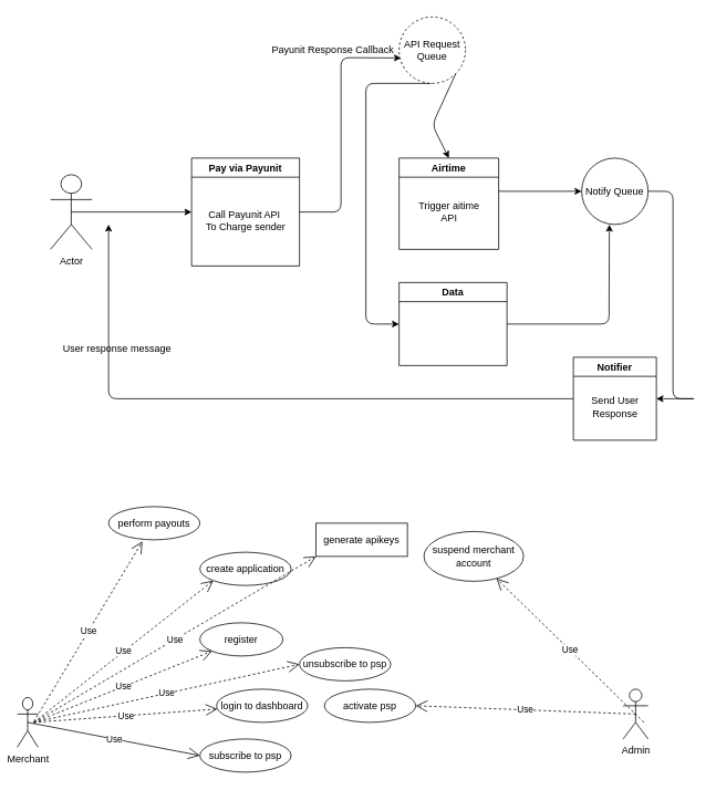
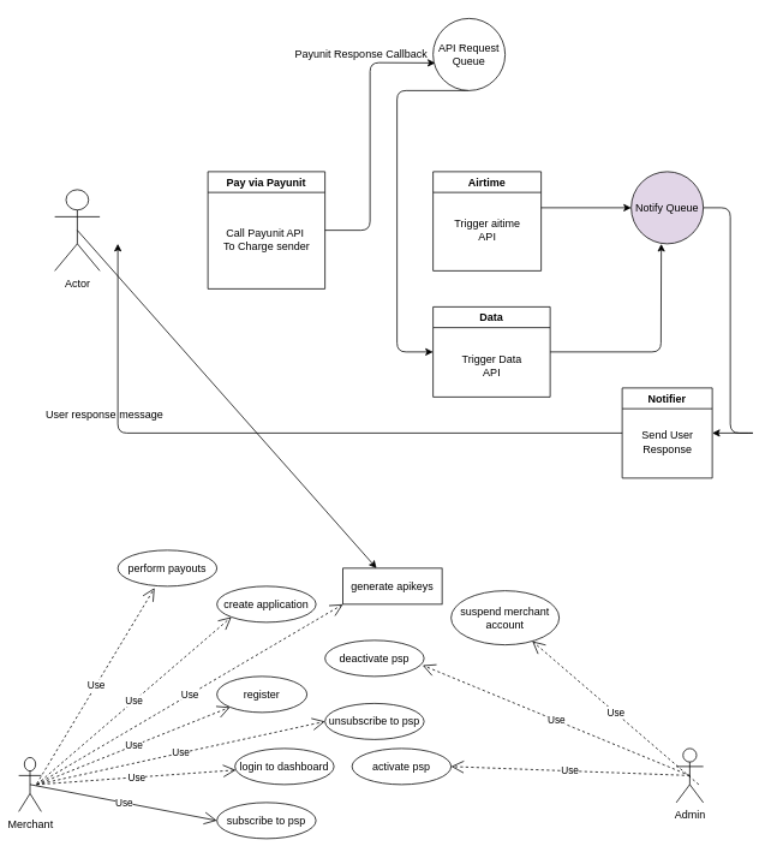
  <mxCell id="0" />
  <mxCell id="1" parent="0" />
- <mxCell id="2" style="edgeStyle=none;html=1;exitX=0.5;exitY=0.5;exitDx=0;exitDy=0;exitPerimeter=0;entryX=0;entryY=0.5;entryDx=0;entryDy=0;" parent="1" source="3" target="5" edge="1"><mxGeometry relative="1" as="geometry" /></mxCell>
+ <mxCell id="2" style="edgeStyle=none;html=1;exitX=0.5;exitY=0.5;exitDx=0;exitDy=0;exitPerimeter=0;" parent="1" source="3" target="29" edge="1"><mxGeometry relative="1" as="geometry" /></mxCell>
  <mxCell id="3" value="Actor" style="shape=umlActor;verticalLabelPosition=bottom;verticalAlign=top;html=1;outlineConnect=0;" parent="1" vertex="1"><mxGeometry x="60" y="210" width="50" height="90" as="geometry" /></mxCell>
  <mxCell id="4" style="edgeStyle=none;html=1;exitX=1;exitY=0.5;exitDx=0;exitDy=0;entryX=0.031;entryY=0.617;entryDx=0;entryDy=0;entryPerimeter=0;" parent="1" source="5" target="9" edge="1"><mxGeometry relative="1" as="geometry"><Array as="points"><mxPoint x="410" y="255" /><mxPoint x="410" y="69" /></Array></mxGeometry></mxCell>
  <mxCell id="5" value="Pay via Payunit" style="swimlane;" parent="1" vertex="1"><mxGeometry x="230" y="190" width="130" height="130" as="geometry" /></mxCell>
  <mxCell id="6" value="Call Payunit API&amp;nbsp;&lt;br&gt;To Charge sender" style="text;html=1;align=center;verticalAlign=middle;resizable=0;points=[];autosize=1;strokeColor=none;fillColor=none;" parent="5" vertex="1"><mxGeometry x="10" y="60" width="110" height="30" as="geometry" /></mxCell>
  <mxCell id="7" style="edgeStyle=none;html=1;exitX=0.5;exitY=1;exitDx=0;exitDy=0;entryX=0;entryY=0.5;entryDx=0;entryDy=0;" parent="1" source="9" target="14" edge="1"><mxGeometry relative="1" as="geometry"><Array as="points"><mxPoint x="440" y="100" /><mxPoint x="440" y="390" /></Array></mxGeometry></mxCell>
- <mxCell id="8" style="edgeStyle=none;html=1;exitX=1;exitY=1;exitDx=0;exitDy=0;entryX=0.5;entryY=0;entryDx=0;entryDy=0;" parent="1" source="9" target="11" edge="1"><mxGeometry relative="1" as="geometry"><Array as="points"><mxPoint x="520" y="150" /></Array></mxGeometry></mxCell>
- <mxCell id="9" value="API Request Queue" style="ellipse;whiteSpace=wrap;html=1;aspect=fixed;dashed=1;" parent="1" vertex="1"><mxGeometry x="480" y="20" width="80" height="80" as="geometry" /></mxCell>
+ <mxCell id="9" value="API Request Queue" style="ellipse;whiteSpace=wrap;html=1;aspect=fixed;" parent="1" vertex="1"><mxGeometry x="480" y="20" width="80" height="80" as="geometry" /></mxCell>
  <mxCell id="10" style="edgeStyle=none;html=1;" parent="1" edge="1"><mxGeometry relative="1" as="geometry"><mxPoint x="600" y="230" as="sourcePoint" /><mxPoint x="700" y="230" as="targetPoint" /><Array as="points" /></mxGeometry></mxCell>
  <mxCell id="11" value="Airtime" style="swimlane;" parent="1" vertex="1"><mxGeometry x="480" y="190" width="120" height="110" as="geometry" /></mxCell>
  <mxCell id="12" value="Trigger aitime &lt;br&gt;API" style="text;html=1;align=center;verticalAlign=middle;resizable=0;points=[];autosize=1;strokeColor=none;fillColor=none;" parent="11" vertex="1"><mxGeometry x="15" y="50" width="90" height="30" as="geometry" /></mxCell>
  <mxCell id="13" style="edgeStyle=none;html=1;exitX=1;exitY=0.5;exitDx=0;exitDy=0;entryX=0.417;entryY=1.002;entryDx=0;entryDy=0;entryPerimeter=0;" parent="1" source="14" target="17" edge="1"><mxGeometry relative="1" as="geometry"><Array as="points"><mxPoint x="733" y="390" /></Array></mxGeometry></mxCell>
  <mxCell id="14" value="Data" style="swimlane;" parent="1" vertex="1"><mxGeometry x="480" y="340" width="130" height="100" as="geometry" /></mxCell>
+ <mxCell id="15" value="Trigger Data&lt;br&gt;API" style="text;html=1;align=center;verticalAlign=middle;resizable=0;points=[];autosize=1;strokeColor=none;fillColor=none;" parent="14" vertex="1"><mxGeometry x="25" y="50" width="80" height="30" as="geometry" /></mxCell>
  <mxCell id="16" style="edgeStyle=none;html=1;exitX=1;exitY=0.5;exitDx=0;exitDy=0;entryX=1;entryY=0.5;entryDx=0;entryDy=0;" parent="1" source="17" target="19" edge="1"><mxGeometry relative="1" as="geometry"><Array as="points"><mxPoint x="810" y="230" /><mxPoint x="810" y="480" /><mxPoint x="840" y="480" /></Array></mxGeometry></mxCell>
- <mxCell id="17" value="Notify Queue" style="ellipse;whiteSpace=wrap;html=1;aspect=fixed;" parent="1" vertex="1"><mxGeometry x="700" y="190" width="80" height="80" as="geometry" /></mxCell>
+ <mxCell id="17" value="Notify Queue" style="ellipse;whiteSpace=wrap;html=1;aspect=fixed;fillColor=#e1d5e7;" parent="1" vertex="1"><mxGeometry x="700" y="190" width="80" height="80" as="geometry" /></mxCell>
  <mxCell id="18" style="edgeStyle=none;html=1;exitX=0;exitY=0.5;exitDx=0;exitDy=0;" parent="1" source="19" edge="1"><mxGeometry relative="1" as="geometry"><mxPoint x="130" y="270" as="targetPoint" /><Array as="points"><mxPoint x="130" y="480" /></Array></mxGeometry></mxCell>
  <mxCell id="19" value="Notifier" style="swimlane;startSize=23;" parent="1" vertex="1"><mxGeometry x="690" y="430" width="100" height="100" as="geometry" /></mxCell>
  <mxCell id="20" value="Send User &lt;br&gt;Response" style="text;html=1;align=center;verticalAlign=middle;resizable=0;points=[];autosize=1;strokeColor=none;fillColor=none;" parent="19" vertex="1"><mxGeometry x="15" y="45" width="70" height="30" as="geometry" /></mxCell>
- <mxCell id="21" value="User response message" style="text;html=1;align=center;verticalAlign=middle;resizable=0;points=[];autosize=1;strokeColor=none;fillColor=none;" parent="1" vertex="1"><mxGeometry x="65" y="410" width="150" height="20" as="geometry" /></mxCell>
+ <mxCell id="21" value="User response message" style="text;html=1;align=center;verticalAlign=middle;resizable=0;points=[];autosize=1;strokeColor=none;fillColor=none;" parent="1" vertex="1"><mxGeometry x="40" y="450" width="150" height="20" as="geometry" /></mxCell>
  <mxCell id="22" value="Payunit Response Callback" style="text;html=1;align=center;verticalAlign=middle;resizable=0;points=[];autosize=1;strokeColor=none;fillColor=none;" parent="1" vertex="1"><mxGeometry x="320" y="50" width="160" height="20" as="geometry" /></mxCell>
  <mxCell id="23" value="Merchant" style="shape=umlActor;verticalLabelPosition=bottom;verticalAlign=top;html=1;" parent="1" vertex="1"><mxGeometry x="20" y="840" width="25" height="60" as="geometry" /></mxCell>
- <mxCell id="24" value="create application" style="ellipse;whiteSpace=wrap;html=1;" parent="1" vertex="1"><mxGeometry x="240" y="665" width="110" height="40" as="geometry" /></mxCell>
+ <mxCell id="24" value="create application" style="ellipse;whiteSpace=wrap;html=1;" parent="1" vertex="1"><mxGeometry x="240" y="650" width="110" height="40" as="geometry" /></mxCell>
  <mxCell id="25" value="activate psp" style="ellipse;whiteSpace=wrap;html=1;" parent="1" vertex="1"><mxGeometry x="390" y="830" width="110" height="40" as="geometry" /></mxCell>
+ <mxCell id="26" value="deactivate psp" style="ellipse;whiteSpace=wrap;html=1;" parent="1" vertex="1"><mxGeometry x="360" y="710" width="110" height="40" as="geometry" /></mxCell>
  <mxCell id="27" value="login to dashboard" style="ellipse;whiteSpace=wrap;html=1;" parent="1" vertex="1"><mxGeometry x="260" y="830" width="110" height="40" as="geometry" /></mxCell>
  <mxCell id="28" value="subscribe to psp" style="ellipse;whiteSpace=wrap;html=1;" parent="1" vertex="1"><mxGeometry x="240" y="890" width="110" height="40" as="geometry" /></mxCell>
  <mxCell id="29" value="generate apikeys" style="whiteSpace=wrap;html=1;rounded=0;" parent="1" vertex="1"><mxGeometry x="380" y="630" width="110" height="40" as="geometry" /></mxCell>
  <mxCell id="30" value="unsubscribe to psp" style="ellipse;whiteSpace=wrap;html=1;" parent="1" vertex="1"><mxGeometry x="360" y="780" width="110" height="40" as="geometry" /></mxCell>
  <mxCell id="31" value="Admin" style="shape=umlActor;verticalLabelPosition=bottom;verticalAlign=top;html=1;" parent="1" vertex="1"><mxGeometry x="750" y="830" width="30" height="60" as="geometry" /></mxCell>
  <mxCell id="32" value="Use" style="endArrow=open;endSize=12;dashed=1;html=1;entryX=0;entryY=1;entryDx=0;entryDy=0;" parent="1" target="24" edge="1"><mxGeometry width="160" relative="1" as="geometry"><mxPoint x="40" y="870" as="sourcePoint" /><mxPoint x="215" y="870" as="targetPoint" /></mxGeometry></mxCell>
  <mxCell id="33" value="Use" style="endArrow=open;endSize=12;dashed=1;html=1;" parent="1" target="27" edge="1"><mxGeometry width="160" relative="1" as="geometry"><mxPoint x="40" y="870" as="sourcePoint" /><mxPoint x="260" y="700" as="targetPoint" /></mxGeometry></mxCell>
  <mxCell id="34" value="Use" style="endArrow=open;endSize=12;dashed=0;html=1;exitX=0.5;exitY=0.5;exitDx=0;exitDy=0;exitPerimeter=0;entryX=0;entryY=0.5;entryDx=0;entryDy=0;" parent="1" source="23" target="28" edge="1"><mxGeometry width="160" relative="1" as="geometry"><mxPoint x="70" y="880" as="sourcePoint" /><mxPoint x="262.175" y="786.048" as="targetPoint" /></mxGeometry></mxCell>
  <mxCell id="35" value="Use" style="endArrow=open;endSize=12;dashed=1;html=1;entryX=0;entryY=1;entryDx=0;entryDy=0;" parent="1" target="29" edge="1"><mxGeometry width="160" relative="1" as="geometry"><mxPoint x="40" y="870" as="sourcePoint" /><mxPoint x="272.175" y="796.048" as="targetPoint" /></mxGeometry></mxCell>
  <mxCell id="36" value="Use" style="endArrow=open;endSize=12;dashed=1;html=1;entryX=0;entryY=0.5;entryDx=0;entryDy=0;" parent="1" target="30" edge="1"><mxGeometry width="160" relative="1" as="geometry"><mxPoint x="40" y="870" as="sourcePoint" /><mxPoint x="370" y="730" as="targetPoint" /></mxGeometry></mxCell>
+ <mxCell id="37" value="Use" style="endArrow=open;endSize=12;dashed=1;html=1;entryX=0.985;entryY=0.692;entryDx=0;entryDy=0;entryPerimeter=0;exitX=0.5;exitY=0.5;exitDx=0;exitDy=0;exitPerimeter=0;" parent="1" source="31" target="26" edge="1"><mxGeometry width="160" relative="1" as="geometry"><mxPoint x="560" y="840" as="sourcePoint" /><mxPoint x="720" y="840" as="targetPoint" /></mxGeometry></mxCell>
  <mxCell id="38" value="Use" style="endArrow=open;endSize=12;dashed=1;html=1;entryX=1;entryY=0.5;entryDx=0;entryDy=0;exitX=0.5;exitY=0.5;exitDx=0;exitDy=0;exitPerimeter=0;" parent="1" source="31" target="25" edge="1"><mxGeometry width="160" relative="1" as="geometry"><mxPoint x="768.3" y="949.84" as="sourcePoint" /><mxPoint x="490" y="890" as="targetPoint" /></mxGeometry></mxCell>
- <mxCell id="39" value="suspend merchant account" style="ellipse;whiteSpace=wrap;html=1;" parent="1" vertex="1"><mxGeometry x="510" y="640" width="120" height="60" as="geometry" /></mxCell>
+ <mxCell id="39" value="suspend merchant account" style="ellipse;whiteSpace=wrap;html=1;" parent="1" vertex="1"><mxGeometry x="500" y="655" width="120" height="60" as="geometry" /></mxCell>
  <mxCell id="40" value="Use" style="endArrow=open;endSize=12;dashed=1;html=1;exitX=0.5;exitY=0.5;exitDx=0;exitDy=0;exitPerimeter=0;" parent="1" target="39" edge="1"><mxGeometry width="160" relative="1" as="geometry"><mxPoint x="775" y="870" as="sourcePoint" /><mxPoint x="478.35" y="747.68" as="targetPoint" /></mxGeometry></mxCell>
  <mxCell id="41" value="perform payouts" style="ellipse;whiteSpace=wrap;html=1;" parent="1" vertex="1"><mxGeometry x="130" y="610" width="110" height="40" as="geometry" /></mxCell>
  <mxCell id="42" value="Use" style="endArrow=open;endSize=12;dashed=1;html=1;entryX=0.371;entryY=1.046;entryDx=0;entryDy=0;entryPerimeter=0;" parent="1" target="41" edge="1"><mxGeometry width="160" relative="1" as="geometry"><mxPoint x="40" y="869" as="sourcePoint" /><mxPoint x="200" y="869" as="targetPoint" /></mxGeometry></mxCell>
  <mxCell id="43" value="register" style="ellipse;whiteSpace=wrap;html=1;" parent="1" vertex="1"><mxGeometry x="240" y="750" width="100" height="40" as="geometry" /></mxCell>
  <mxCell id="44" value="Use" style="endArrow=open;endSize=12;dashed=1;html=1;entryX=0;entryY=1;entryDx=0;entryDy=0;" parent="1" target="43" edge="1"><mxGeometry width="160" relative="1" as="geometry"><mxPoint x="40" y="870" as="sourcePoint" /><mxPoint x="271.068" y="863.922" as="targetPoint" /></mxGeometry></mxCell>
